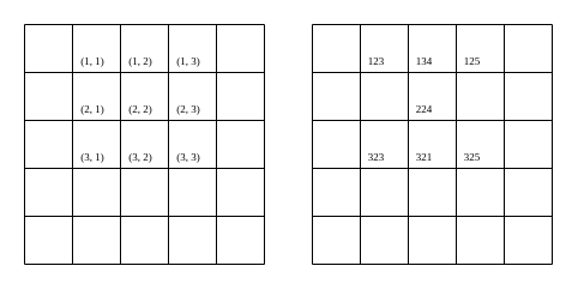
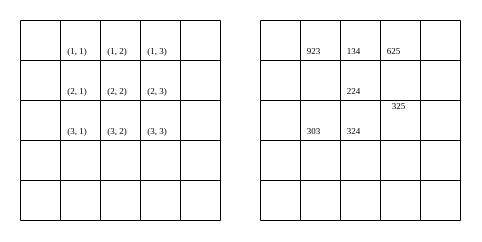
  <mxCell id="0" />
  <mxCell id="1" parent="0" />
  <mxCell id="2" value="" style="group" vertex="1" connectable="0" parent="1"><mxGeometry x="20" y="20" width="200" height="200" as="geometry" /></mxCell>
  <mxCell id="3" value="" style="endArrow=none;html=1;" edge="1" parent="2"><mxGeometry width="50" height="50" relative="1" as="geometry"><mxPoint y="200" as="sourcePoint" /><mxPoint as="targetPoint" /></mxGeometry></mxCell>
  <mxCell id="4" value="" style="endArrow=none;html=1;" edge="1" parent="2"><mxGeometry width="50" height="50" relative="1" as="geometry"><mxPoint x="40" y="200" as="sourcePoint" /><mxPoint x="40" as="targetPoint" /></mxGeometry></mxCell>
  <mxCell id="5" value="" style="endArrow=none;html=1;" edge="1" parent="2"><mxGeometry width="50" height="50" relative="1" as="geometry"><mxPoint x="80" y="200" as="sourcePoint" /><mxPoint x="80" as="targetPoint" /></mxGeometry></mxCell>
  <mxCell id="6" value="" style="endArrow=none;html=1;" edge="1" parent="2"><mxGeometry width="50" height="50" relative="1" as="geometry"><mxPoint x="120" y="200" as="sourcePoint" /><mxPoint x="120" as="targetPoint" /></mxGeometry></mxCell>
  <mxCell id="7" value="" style="endArrow=none;html=1;" edge="1" parent="2"><mxGeometry width="50" height="50" relative="1" as="geometry"><mxPoint x="160" y="200" as="sourcePoint" /><mxPoint x="160" as="targetPoint" /></mxGeometry></mxCell>
  <mxCell id="8" value="" style="endArrow=none;html=1;" edge="1" parent="2"><mxGeometry width="50" height="50" relative="1" as="geometry"><mxPoint x="200" y="200" as="sourcePoint" /><mxPoint x="200" as="targetPoint" /></mxGeometry></mxCell>
  <mxCell id="9" value="" style="group;rotation=90;" vertex="1" connectable="0" parent="1"><mxGeometry x="20" y="20" width="200" height="200" as="geometry" /></mxCell>
  <mxCell id="10" value="" style="endArrow=none;html=1;" edge="1" parent="9"><mxGeometry width="50" height="50" relative="1" as="geometry"><mxPoint as="sourcePoint" /><mxPoint x="200" as="targetPoint" /></mxGeometry></mxCell>
  <mxCell id="11" value="" style="endArrow=none;html=1;" edge="1" parent="9"><mxGeometry width="50" height="50" relative="1" as="geometry"><mxPoint y="40" as="sourcePoint" /><mxPoint x="200" y="40" as="targetPoint" /></mxGeometry></mxCell>
  <mxCell id="12" value="" style="endArrow=none;html=1;" edge="1" parent="9"><mxGeometry width="50" height="50" relative="1" as="geometry"><mxPoint y="80" as="sourcePoint" /><mxPoint x="200" y="80" as="targetPoint" /></mxGeometry></mxCell>
  <mxCell id="13" value="" style="endArrow=none;html=1;" edge="1" parent="9"><mxGeometry width="50" height="50" relative="1" as="geometry"><mxPoint y="120" as="sourcePoint" /><mxPoint x="200" y="120" as="targetPoint" /></mxGeometry></mxCell>
  <mxCell id="14" value="" style="endArrow=none;html=1;" edge="1" parent="9"><mxGeometry width="50" height="50" relative="1" as="geometry"><mxPoint y="160" as="sourcePoint" /><mxPoint x="200" y="160" as="targetPoint" /></mxGeometry></mxCell>
  <mxCell id="15" value="" style="endArrow=none;html=1;" edge="1" parent="9"><mxGeometry width="50" height="50" relative="1" as="geometry"><mxPoint y="200" as="sourcePoint" /><mxPoint x="200" y="200" as="targetPoint" /></mxGeometry></mxCell>
  <mxCell id="16" value="(1, 1)" style="text;strokeColor=none;fillColor=none;align=center;verticalAlign=middle;rounded=0;fontFamily=Verdana;fontSize=9;fontColor=#000000;" vertex="1" parent="9"><mxGeometry x="42" y="20" width="30" height="20" as="geometry" /></mxCell>
  <mxCell id="17" value="(1, 2)" style="text;strokeColor=none;fillColor=none;align=center;verticalAlign=middle;rounded=0;fontFamily=Verdana;fontSize=9;fontColor=#000000;" vertex="1" parent="9"><mxGeometry x="82" y="20" width="30" height="20" as="geometry" /></mxCell>
  <mxCell id="18" value="(1, 3)" style="text;strokeColor=none;fillColor=none;align=center;verticalAlign=middle;rounded=0;fontFamily=Verdana;fontSize=9;fontColor=#000000;" vertex="1" parent="9"><mxGeometry x="122" y="20" width="30" height="20" as="geometry" /></mxCell>
  <mxCell id="19" value="(2, 1)" style="text;strokeColor=none;fillColor=none;align=center;verticalAlign=middle;rounded=0;fontFamily=Verdana;fontSize=9;fontColor=#000000;" vertex="1" parent="9"><mxGeometry x="42" y="60" width="30" height="20" as="geometry" /></mxCell>
  <mxCell id="20" value="(3, 1)" style="text;strokeColor=none;fillColor=none;align=center;verticalAlign=middle;rounded=0;fontFamily=Verdana;fontSize=9;fontColor=#000000;" vertex="1" parent="9"><mxGeometry x="42" y="100" width="30" height="20" as="geometry" /></mxCell>
  <mxCell id="21" value="(2, 2)" style="text;strokeColor=none;fillColor=none;align=center;verticalAlign=middle;rounded=0;fontFamily=Verdana;fontSize=9;fontColor=#000000;" vertex="1" parent="9"><mxGeometry x="82" y="60" width="30" height="20" as="geometry" /></mxCell>
  <mxCell id="22" value="(3, 2)" style="text;strokeColor=none;fillColor=none;align=center;verticalAlign=middle;rounded=0;fontFamily=Verdana;fontSize=9;fontColor=#000000;" vertex="1" parent="9"><mxGeometry x="82" y="100" width="30" height="20" as="geometry" /></mxCell>
  <mxCell id="23" value="(2, 3)" style="text;strokeColor=none;fillColor=none;align=center;verticalAlign=middle;rounded=0;fontFamily=Verdana;fontSize=9;fontColor=#000000;" vertex="1" parent="9"><mxGeometry x="122" y="60" width="30" height="20" as="geometry" /></mxCell>
  <mxCell id="24" value="(3, 3)" style="text;strokeColor=none;fillColor=none;align=center;verticalAlign=middle;rounded=0;fontFamily=Verdana;fontSize=9;fontColor=#000000;" vertex="1" parent="9"><mxGeometry x="122" y="100" width="30" height="20" as="geometry" /></mxCell>
  <mxCell id="25" value="" style="group;rotation=90;fontFamily=Arial;" vertex="1" connectable="0" parent="1"><mxGeometry x="260" y="20" width="200" height="200" as="geometry" /></mxCell>
  <mxCell id="26" value="" style="endArrow=none;html=1;fontFamily=Helvetica;" edge="1" parent="25"><mxGeometry width="50" height="50" relative="1" as="geometry"><mxPoint as="sourcePoint" /><mxPoint x="200" as="targetPoint" /></mxGeometry></mxCell>
  <mxCell id="27" value="" style="endArrow=none;html=1;" edge="1" parent="25"><mxGeometry width="50" height="50" relative="1" as="geometry"><mxPoint y="40" as="sourcePoint" /><mxPoint x="200" y="40" as="targetPoint" /></mxGeometry></mxCell>
  <mxCell id="28" value="" style="endArrow=none;html=1;" edge="1" parent="25"><mxGeometry width="50" height="50" relative="1" as="geometry"><mxPoint y="80" as="sourcePoint" /><mxPoint x="200" y="80" as="targetPoint" /></mxGeometry></mxCell>
  <mxCell id="29" value="" style="endArrow=none;html=1;" edge="1" parent="25"><mxGeometry width="50" height="50" relative="1" as="geometry"><mxPoint y="120" as="sourcePoint" /><mxPoint x="200" y="120" as="targetPoint" /></mxGeometry></mxCell>
  <mxCell id="30" value="" style="endArrow=none;html=1;" edge="1" parent="25"><mxGeometry width="50" height="50" relative="1" as="geometry"><mxPoint y="160" as="sourcePoint" /><mxPoint x="200" y="160" as="targetPoint" /></mxGeometry></mxCell>
  <mxCell id="31" value="" style="endArrow=none;html=1;" edge="1" parent="25"><mxGeometry width="50" height="50" relative="1" as="geometry"><mxPoint y="200" as="sourcePoint" /><mxPoint x="200" y="200" as="targetPoint" /></mxGeometry></mxCell>
  <mxCell id="32" value="" style="group" vertex="1" connectable="0" parent="1"><mxGeometry x="260" y="20" width="200" height="200" as="geometry" /></mxCell>
  <mxCell id="33" value="" style="endArrow=none;html=1;" edge="1" parent="32"><mxGeometry width="50" height="50" relative="1" as="geometry"><mxPoint y="200" as="sourcePoint" /><mxPoint as="targetPoint" /></mxGeometry></mxCell>
  <mxCell id="34" value="" style="endArrow=none;html=1;" edge="1" parent="32"><mxGeometry width="50" height="50" relative="1" as="geometry"><mxPoint x="40" y="200" as="sourcePoint" /><mxPoint x="40" as="targetPoint" /></mxGeometry></mxCell>
  <mxCell id="35" value="" style="endArrow=none;html=1;" edge="1" parent="32"><mxGeometry width="50" height="50" relative="1" as="geometry"><mxPoint x="80" y="200" as="sourcePoint" /><mxPoint x="80" as="targetPoint" /></mxGeometry></mxCell>
  <mxCell id="36" value="" style="endArrow=none;html=1;" edge="1" parent="32"><mxGeometry width="50" height="50" relative="1" as="geometry"><mxPoint x="120" y="200" as="sourcePoint" /><mxPoint x="120" as="targetPoint" /></mxGeometry></mxCell>
  <mxCell id="37" value="" style="endArrow=none;html=1;" edge="1" parent="32"><mxGeometry width="50" height="50" relative="1" as="geometry"><mxPoint x="160" y="200" as="sourcePoint" /><mxPoint x="160" as="targetPoint" /></mxGeometry></mxCell>
  <mxCell id="38" value="" style="endArrow=none;html=1;" edge="1" parent="32"><mxGeometry width="50" height="50" relative="1" as="geometry"><mxPoint x="200" y="200" as="sourcePoint" /><mxPoint x="200" as="targetPoint" /></mxGeometry></mxCell>
  <mxCell id="39" value="134" style="text;strokeColor=none;fillColor=none;align=center;verticalAlign=middle;rounded=0;fontFamily=Verdana;fontSize=9;fontColor=#000000;" vertex="1" parent="32"><mxGeometry x="78.5" y="20" width="30" height="20" as="geometry" /></mxCell>
- <mxCell id="40" value="123" style="text;strokeColor=none;fillColor=none;align=center;verticalAlign=middle;rounded=0;fontFamily=Verdana;fontSize=9;fontColor=#000000;" vertex="1" parent="32"><mxGeometry x="38.5" y="20" width="30" height="20" as="geometry" /></mxCell>
- <mxCell id="41" value="125" style="text;strokeColor=none;fillColor=none;align=center;verticalAlign=middle;rounded=0;fontFamily=Verdana;fontSize=9;fontColor=#000000;" vertex="1" parent="32"><mxGeometry x="118.5" y="20" width="30" height="20" as="geometry" /></mxCell>
- <mxCell id="42" value="325" style="text;strokeColor=none;fillColor=none;align=center;verticalAlign=middle;rounded=0;fontFamily=Verdana;fontSize=9;fontColor=#000000;" vertex="1" parent="32"><mxGeometry x="118.5" y="100" width="30" height="20" as="geometry" /></mxCell>
- <mxCell id="43" value="321" style="text;strokeColor=none;fillColor=none;align=center;verticalAlign=middle;rounded=0;fontFamily=Verdana;fontSize=9;fontColor=#000000;" vertex="1" parent="32"><mxGeometry x="78.5" y="100" width="30" height="20" as="geometry" /></mxCell>
+ <mxCell id="40" value="923" style="text;strokeColor=none;fillColor=none;align=center;verticalAlign=middle;rounded=0;fontFamily=Verdana;fontSize=9;fontColor=#000000;" vertex="1" parent="32"><mxGeometry x="38.5" y="20" width="30" height="20" as="geometry" /></mxCell>
+ <mxCell id="41" value="625" style="text;strokeColor=none;fillColor=none;align=center;verticalAlign=middle;rounded=0;fontFamily=Verdana;fontSize=9;fontColor=#000000;" vertex="1" parent="32"><mxGeometry x="118.5" y="20" width="30" height="20" as="geometry" /></mxCell>
+ <mxCell id="42" value="325" style="text;strokeColor=none;fillColor=none;align=center;verticalAlign=middle;rounded=0;fontFamily=Verdana;fontSize=9;fontColor=#000000;" vertex="1" parent="32"><mxGeometry x="123.5" y="75" width="30" height="20" as="geometry" /></mxCell>
+ <mxCell id="43" value="324" style="text;strokeColor=none;fillColor=none;align=center;verticalAlign=middle;rounded=0;fontFamily=Verdana;fontSize=9;fontColor=#000000;" vertex="1" parent="32"><mxGeometry x="78.5" y="100" width="30" height="20" as="geometry" /></mxCell>
  <mxCell id="44" value="224" style="text;strokeColor=none;fillColor=none;align=center;verticalAlign=middle;rounded=0;fontFamily=Verdana;fontSize=9;fontColor=#000000;" vertex="1" parent="32"><mxGeometry x="78.5" y="60" width="30" height="20" as="geometry" /></mxCell>
- <mxCell id="45" value="323" style="text;strokeColor=none;fillColor=none;align=center;verticalAlign=middle;rounded=0;fontFamily=Verdana;fontSize=9;fontColor=#000000;" vertex="1" parent="32"><mxGeometry x="38.5" y="100" width="30" height="20" as="geometry" /></mxCell>
+ <mxCell id="45" value="303" style="text;strokeColor=none;fillColor=none;align=center;verticalAlign=middle;rounded=0;fontFamily=Verdana;fontSize=9;fontColor=#000000;" vertex="1" parent="32"><mxGeometry x="38.5" y="100" width="30" height="20" as="geometry" /></mxCell>
